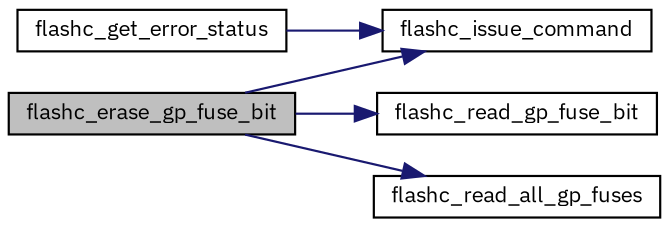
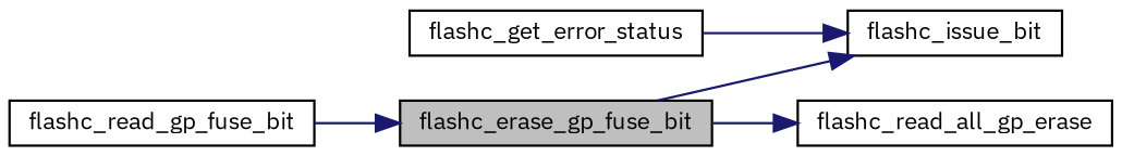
  digraph {
    fontname="IBM Plex Sans"
    rankdir=LR
    node [color=black fillcolor=white fontname="IBM Plex Sans" fontsize=10 shape=record style=filled]
    edge [color=midnightblue fontname="IBM Plex Sans" fontsize=10 labelfontname=FreeSans labelfontsize=10 style=solid]
    n1 [fillcolor=grey75 fontcolor=black height=0.2 label=flashc_erase_gp_fuse_bit width=0.4]
-   n2 [height=0.2 label=flashc_issue_command width=0.4]
+   n2 [height=0.2 label=flashc_issue_bit width=0.4]
    n3 [height=0.2 label=flashc_read_gp_fuse_bit width=0.4]
-   n4 [height=0.2 label=flashc_read_all_gp_fuses width=0.4]
+   n4 [height=0.2 label=flashc_read_all_gp_erase width=0.4]
    n5 [height=0.2 label=flashc_get_error_status width=0.4]
    n1 -> n2
-   n1 -> n3
+   n3 -> n1
    n1 -> n4
    n5 -> n2
  }
